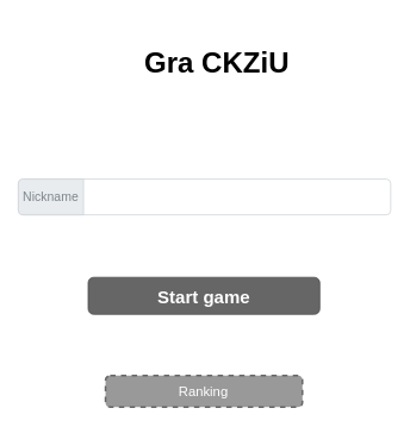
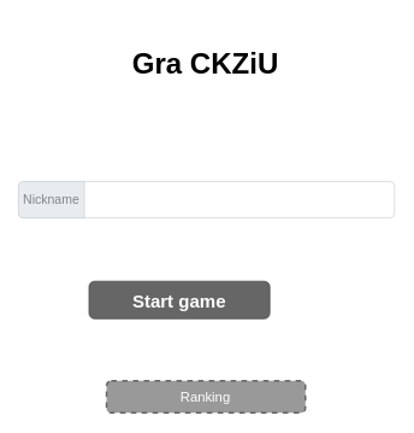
  <mxCell id="0" />
  <mxCell id="1" parent="0" />
  <mxCell id="2" value="" style="html=1;shadow=0;dashed=0;shape=mxgraph.bootstrap.rrect;rSize=5;strokeColor=#CED4DA;html=1;whiteSpace=wrap;fillColor=#FFFFFF;fontColor=#7D868C;align=left;spacing=15;spacingLeft=40;fontSize=14;" vertex="1" parent="1"><mxGeometry x="20" y="200" width="416" height="40" as="geometry" /></mxCell>
  <mxCell id="3" value="Nickname" style="html=1;shadow=0;dashed=0;shape=mxgraph.bootstrap.leftButton;strokeColor=inherit;gradientColor=inherit;fontColor=inherit;fillColor=#E9ECEF;rSize=5;perimeter=none;whiteSpace=wrap;resizeHeight=1;fontSize=14;" vertex="1" parent="2"><mxGeometry width="72.8" height="40" as="geometry" /></mxCell>
- <mxCell id="4" value="Start game" style="rounded=1;html=1;shadow=0;dashed=0;whiteSpace=wrap;fontSize=20;fillColor=#666666;align=center;strokeColor=#4D4D4D;fontColor=#ffffff;labelBackgroundColor=none;labelBorderColor=none;fontStyle=1" vertex="1" parent="1"><mxGeometry x="98" y="310" width="258.75" height="41.4" as="geometry" /></mxCell>
+ <mxCell id="4" value="Start game" style="rounded=1;html=1;shadow=0;dashed=0;whiteSpace=wrap;fontSize=20;fillColor=#666666;align=center;strokeColor=#4D4D4D;fontColor=#ffffff;labelBackgroundColor=none;labelBorderColor=none;fontStyle=1" vertex="1" parent="1"><mxGeometry x="98" y="310" width="200" height="41.4" as="geometry" /></mxCell>
  <mxCell id="5" value="Ranking" style="rounded=1;html=1;shadow=0;dashed=1;whiteSpace=wrap;fontSize=15;fillColor=#999999;align=center;strokeColor=#666666;fontColor=#ffffff;strokeWidth=2;labelBackgroundColor=none;labelBorderColor=none;fontStyle=0;" vertex="1" parent="1"><mxGeometry x="117.38" y="420" width="220" height="35.2" as="geometry" /></mxCell>
- <mxCell id="6" value="&lt;h1 style=&quot;font-size: 32px;&quot;&gt;Gra CKZiU&lt;/h1&gt;" style="text;html=1;strokeColor=none;fillColor=none;spacing=5;spacingTop=-20;whiteSpace=wrap;overflow=hidden;rounded=0;labelBackgroundColor=none;labelBorderColor=none;fontSize=32;align=center;verticalAlign=middle;" vertex="1" parent="1"><mxGeometry x="147.37" y="20" width="190" height="120" as="geometry" /></mxCell>
+ <mxCell id="6" value="&lt;h1 style=&quot;font-size: 32px;&quot;&gt;Gra CKZiU&lt;/h1&gt;" style="text;html=1;strokeColor=none;fillColor=none;spacing=5;spacingTop=-20;whiteSpace=wrap;overflow=hidden;rounded=0;labelBackgroundColor=none;labelBorderColor=none;fontSize=32;align=center;verticalAlign=middle;" vertex="1" parent="1"><mxGeometry x="132.37" y="20" width="190" height="120" as="geometry" /></mxCell>
